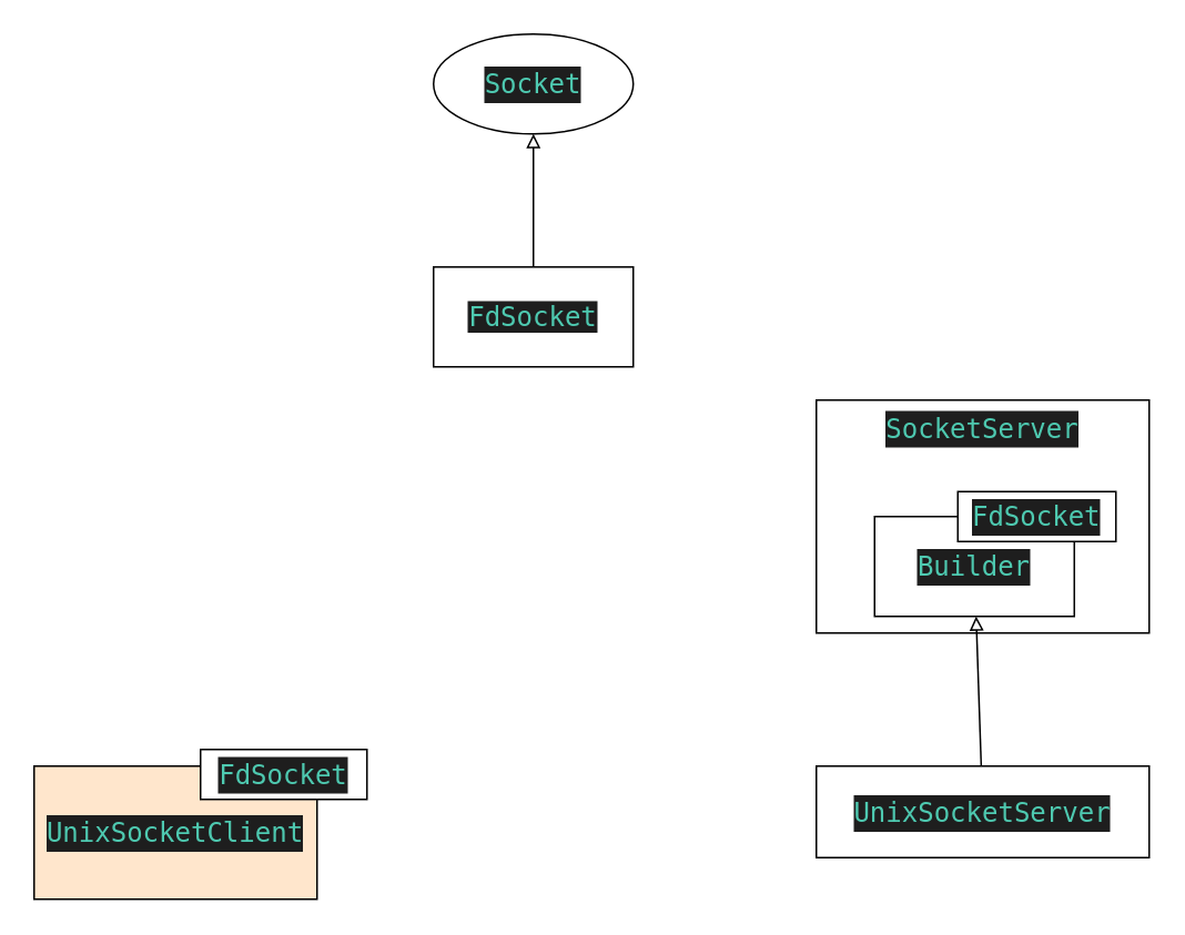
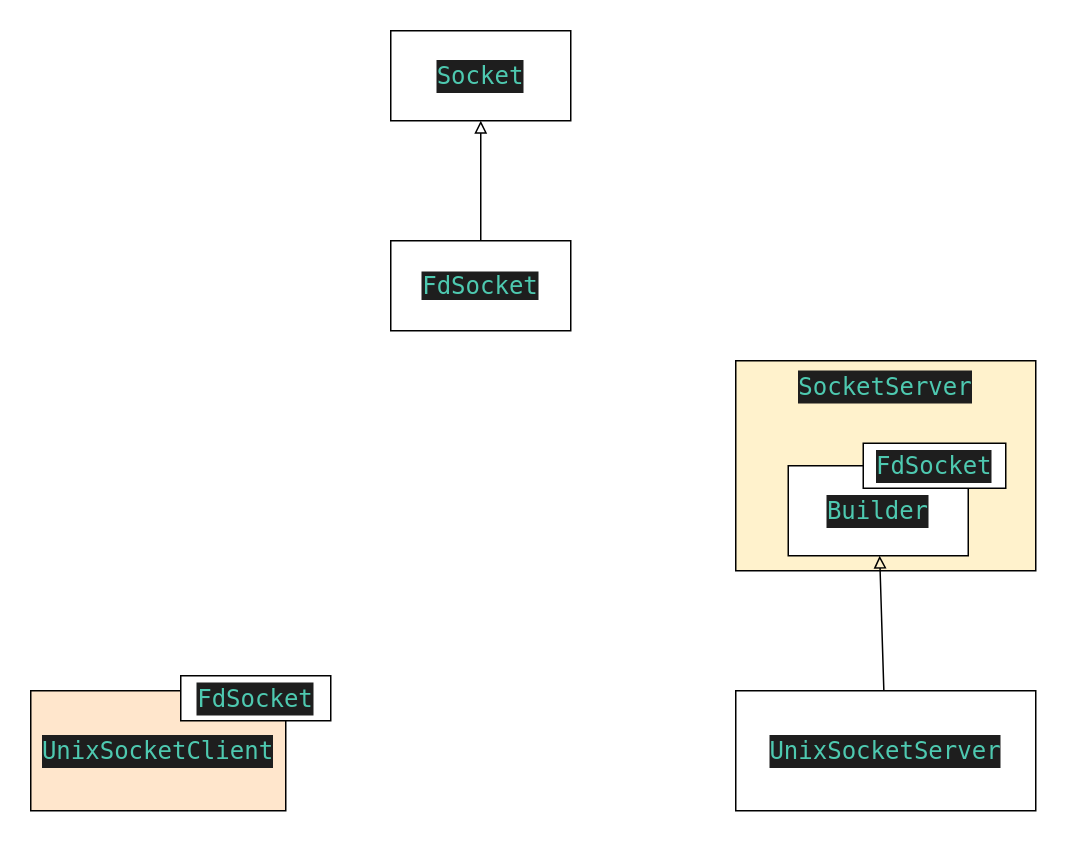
  <mxCell id="0" />
  <mxCell id="1" parent="0" />
- <mxCell id="2" value="&lt;div style=&quot;color: rgb(212 , 212 , 212) ; background-color: rgb(30 , 30 , 30) ; font-family: &amp;#34;droid sans mono&amp;#34; , &amp;#34;monospace&amp;#34; , monospace ; font-size: 16px ; line-height: 22px&quot;&gt;&lt;span style=&quot;color: #4ec9b0&quot;&gt;Socket&lt;/span&gt;&lt;/div&gt;" style="ellipse;whiteSpace=wrap;html=1;" vertex="1" parent="1"><mxGeometry x="260" y="20" width="120" height="60" as="geometry" /></mxCell>
+ <mxCell id="2" value="&lt;div style=&quot;color: rgb(212 , 212 , 212) ; background-color: rgb(30 , 30 , 30) ; font-family: &amp;#34;droid sans mono&amp;#34; , &amp;#34;monospace&amp;#34; , monospace ; font-size: 16px ; line-height: 22px&quot;&gt;&lt;span style=&quot;color: #4ec9b0&quot;&gt;Socket&lt;/span&gt;&lt;/div&gt;" style="rounded=0;whiteSpace=wrap;html=1;" vertex="1" parent="1"><mxGeometry x="260" y="20" width="120" height="60" as="geometry" /></mxCell>
  <mxCell id="3" style="edgeStyle=none;html=1;entryX=0.5;entryY=1;entryDx=0;entryDy=0;endArrow=block;endFill=0;" edge="1" parent="1" source="5" target="2"><mxGeometry relative="1" as="geometry" /></mxCell>
  <mxCell id="4" value="&lt;div style=&quot;color: rgb(212 , 212 , 212) ; background-color: rgb(30 , 30 , 30) ; font-family: &amp;#34;droid sans mono&amp;#34; , &amp;#34;monospace&amp;#34; , monospace ; font-size: 16px ; line-height: 22px&quot;&gt;&lt;span style=&quot;color: #4ec9b0&quot;&gt;UnixSocketClient&lt;/span&gt;&lt;/div&gt;" style="rounded=0;whiteSpace=wrap;html=1;fillColor=#ffe6cc;" vertex="1" parent="1"><mxGeometry x="20" y="460" width="170" height="80" as="geometry" /></mxCell>
  <mxCell id="5" value="&lt;span style=&quot;color: rgb(78 , 201 , 176) ; font-family: &amp;#34;droid sans mono&amp;#34; , &amp;#34;monospace&amp;#34; , monospace ; font-size: 16px ; background-color: rgb(30 , 30 , 30)&quot;&gt;FdSocket&lt;/span&gt;" style="rounded=0;whiteSpace=wrap;html=1;" vertex="1" parent="1"><mxGeometry x="260" y="160" width="120" height="60" as="geometry" /></mxCell>
- <mxCell id="6" value="&lt;div style=&quot;color: rgb(212 , 212 , 212) ; background-color: rgb(30 , 30 , 30) ; font-family: &amp;#34;droid sans mono&amp;#34; , &amp;#34;monospace&amp;#34; , monospace ; font-size: 16px ; line-height: 22px&quot;&gt;&lt;span style=&quot;color: #4ec9b0&quot;&gt;SocketServer&lt;/span&gt;&lt;/div&gt;" style="rounded=0;whiteSpace=wrap;html=1;align=center;verticalAlign=top;" vertex="1" parent="1"><mxGeometry x="490" y="240" width="200" height="140" as="geometry" /></mxCell>
+ <mxCell id="6" value="&lt;div style=&quot;color: rgb(212 , 212 , 212) ; background-color: rgb(30 , 30 , 30) ; font-family: &amp;#34;droid sans mono&amp;#34; , &amp;#34;monospace&amp;#34; , monospace ; font-size: 16px ; line-height: 22px&quot;&gt;&lt;span style=&quot;color: #4ec9b0&quot;&gt;SocketServer&lt;/span&gt;&lt;/div&gt;" style="rounded=0;whiteSpace=wrap;html=1;align=center;verticalAlign=top;fillColor=#fff2cc;" vertex="1" parent="1"><mxGeometry x="490" y="240" width="200" height="140" as="geometry" /></mxCell>
  <mxCell id="7" value="&lt;div style=&quot;color: rgb(212 , 212 , 212) ; background-color: rgb(30 , 30 , 30) ; font-family: &amp;#34;droid sans mono&amp;#34; , &amp;#34;monospace&amp;#34; , monospace ; font-size: 16px ; line-height: 22px&quot;&gt;&lt;span style=&quot;color: #4ec9b0&quot;&gt;Builder&lt;/span&gt;&lt;/div&gt;" style="rounded=0;whiteSpace=wrap;html=1;" vertex="1" parent="1"><mxGeometry x="525" y="310" width="120" height="60" as="geometry" /></mxCell>
  <mxCell id="8" value="&lt;div style=&quot;color: rgb(212 , 212 , 212) ; background-color: rgb(30 , 30 , 30) ; font-family: &amp;#34;droid sans mono&amp;#34; , &amp;#34;monospace&amp;#34; , monospace ; font-size: 16px ; line-height: 22px&quot;&gt;&lt;span style=&quot;color: #4ec9b0&quot;&gt;FdSocket&lt;/span&gt;&lt;/div&gt;" style="rounded=0;whiteSpace=wrap;html=1;" vertex="1" parent="1"><mxGeometry x="575" y="295" width="95" height="30" as="geometry" /></mxCell>
  <mxCell id="9" value="&lt;div style=&quot;color: rgb(212 , 212 , 212) ; background-color: rgb(30 , 30 , 30) ; font-family: &amp;#34;droid sans mono&amp;#34; , &amp;#34;monospace&amp;#34; , monospace ; font-size: 16px ; line-height: 22px&quot;&gt;&lt;span style=&quot;color: #4ec9b0&quot;&gt;FdSocket&lt;/span&gt;&lt;/div&gt;" style="rounded=0;whiteSpace=wrap;html=1;" vertex="1" parent="1"><mxGeometry x="120" y="450" width="100" height="30" as="geometry" /></mxCell>
  <mxCell id="10" style="edgeStyle=none;html=1;endArrow=block;endFill=0;" edge="1" parent="1" source="11" target="7"><mxGeometry relative="1" as="geometry" /></mxCell>
- <mxCell id="11" value="&lt;div style=&quot;color: rgb(212 , 212 , 212) ; background-color: rgb(30 , 30 , 30) ; font-family: &amp;#34;droid sans mono&amp;#34; , &amp;#34;monospace&amp;#34; , monospace ; font-size: 16px ; line-height: 22px&quot;&gt;&lt;span style=&quot;color: #4ec9b0&quot;&gt;UnixSocketServer&lt;/span&gt;&lt;/div&gt;" style="rounded=0;whiteSpace=wrap;html=1;" vertex="1" parent="1"><mxGeometry x="490" y="460" width="200" height="55" as="geometry" /></mxCell>
+ <mxCell id="11" value="&lt;div style=&quot;color: rgb(212 , 212 , 212) ; background-color: rgb(30 , 30 , 30) ; font-family: &amp;#34;droid sans mono&amp;#34; , &amp;#34;monospace&amp;#34; , monospace ; font-size: 16px ; line-height: 22px&quot;&gt;&lt;span style=&quot;color: #4ec9b0&quot;&gt;UnixSocketServer&lt;/span&gt;&lt;/div&gt;" style="rounded=0;whiteSpace=wrap;html=1;" vertex="1" parent="1"><mxGeometry x="490" y="460" width="200" height="80" as="geometry" /></mxCell>
